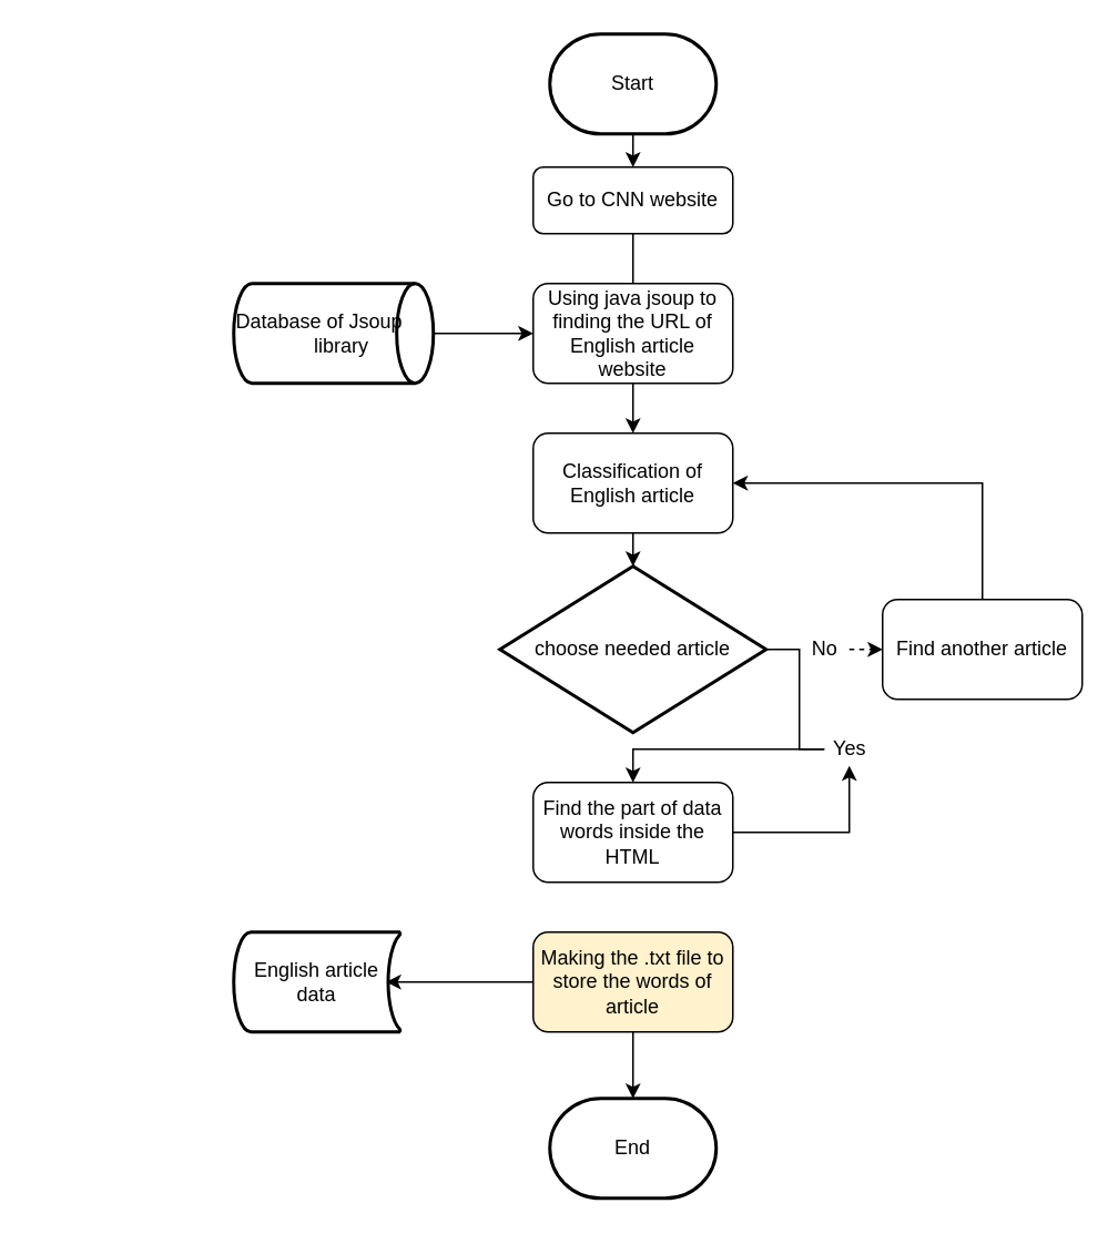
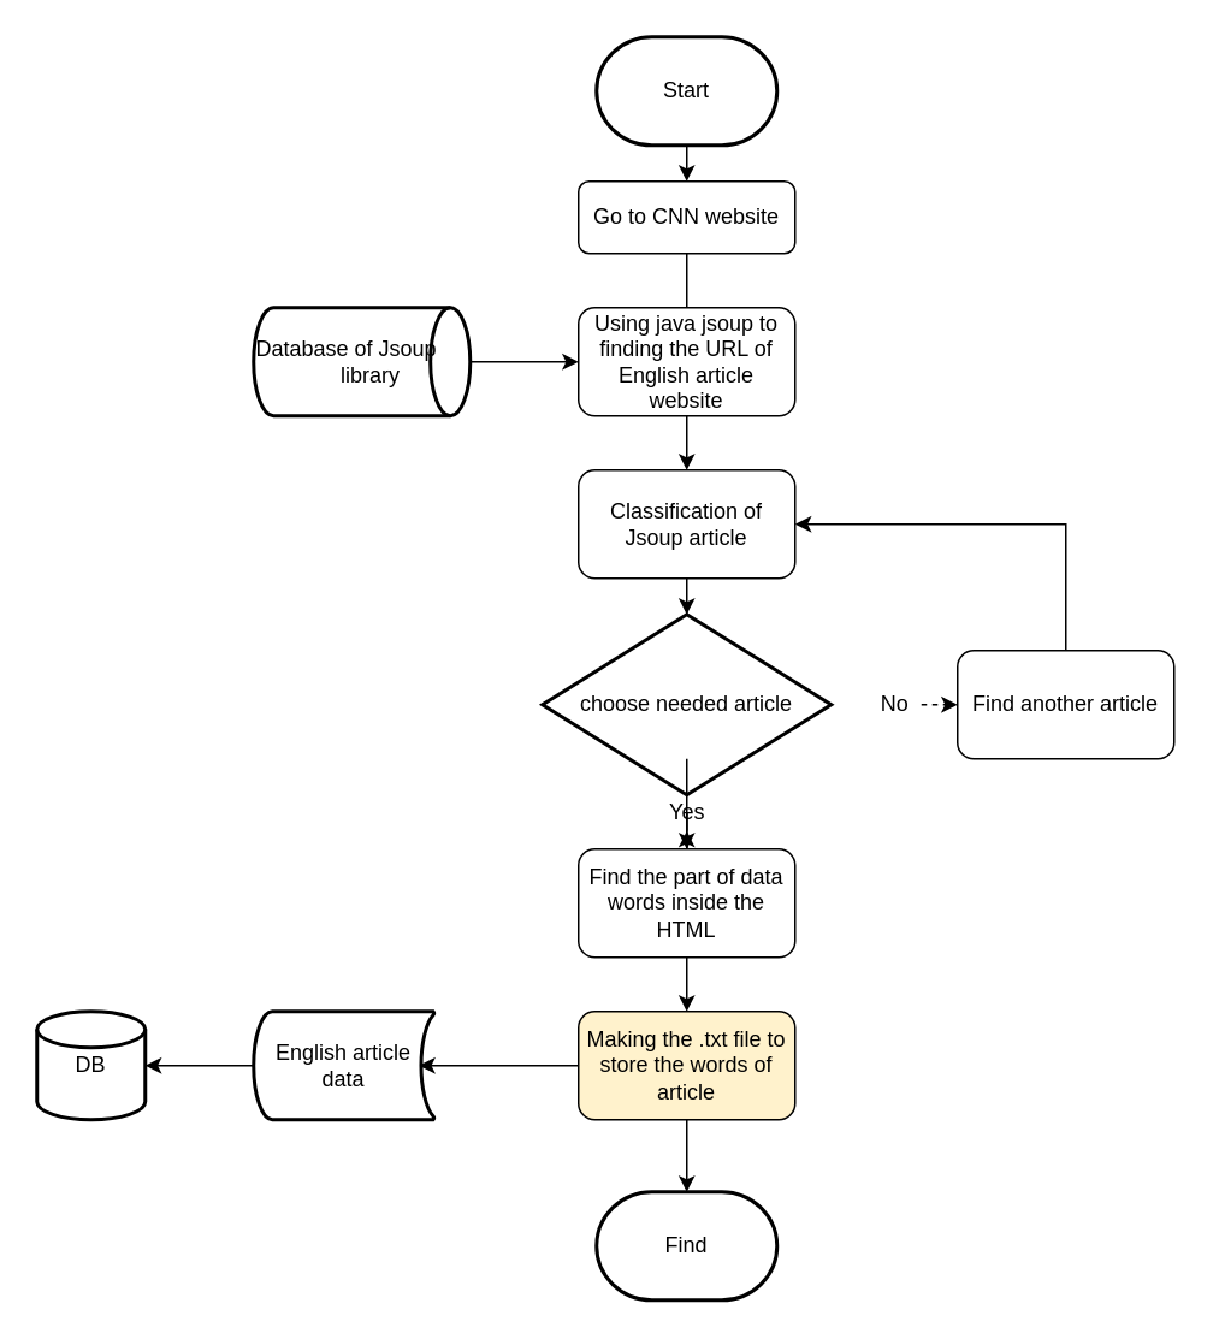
  <mxCell id="0" />
  <mxCell id="1" parent="0" />
  <mxCell id="2" value="" style="edgeStyle=orthogonalEdgeStyle;rounded=0;orthogonalLoop=1;jettySize=auto;html=1;entryX=0.5;entryY=0;entryDx=0;entryDy=0;" edge="1" parent="1" target="29"><mxGeometry relative="1" as="geometry"><mxPoint x="380" y="80" as="sourcePoint" /><mxPoint x="380" y="110" as="targetPoint" /></mxGeometry></mxCell>
  <mxCell id="3" style="edgeStyle=orthogonalEdgeStyle;rounded=0;orthogonalLoop=1;jettySize=auto;html=1;exitX=0.5;exitY=1;exitDx=0;exitDy=0;" edge="1" parent="1" source="29"><mxGeometry relative="1" as="geometry"><mxPoint x="380" y="180" as="targetPoint" /><mxPoint x="380" y="170" as="sourcePoint" /></mxGeometry></mxCell>
  <mxCell id="4" style="edgeStyle=orthogonalEdgeStyle;rounded=0;orthogonalLoop=1;jettySize=auto;html=1;entryX=0;entryY=0.5;entryDx=0;entryDy=0;" edge="1" parent="1" source="5" target="7"><mxGeometry relative="1" as="geometry"><mxPoint x="320" y="140" as="targetPoint" /><Array as="points"><mxPoint x="320" y="200" /><mxPoint x="320" y="200" /></Array></mxGeometry></mxCell>
  <mxCell id="5" value="&lt;span&gt;Database of Jsoup&amp;nbsp; &amp;nbsp; &amp;nbsp; &amp;nbsp; &amp;nbsp;library&lt;/span&gt;" style="strokeWidth=2;html=1;shape=mxgraph.flowchart.direct_data;whiteSpace=wrap;" vertex="1" parent="1"><mxGeometry x="140" y="170" width="120" height="60" as="geometry" /></mxCell>
  <mxCell id="6" style="edgeStyle=orthogonalEdgeStyle;rounded=0;orthogonalLoop=1;jettySize=auto;html=1;exitX=0.5;exitY=1;exitDx=0;exitDy=0;entryX=0.5;entryY=0;entryDx=0;entryDy=0;" edge="1" parent="1" source="7" target="9"><mxGeometry relative="1" as="geometry" /></mxCell>
  <mxCell id="7" value="&lt;span&gt;Using java jsoup to finding the URL of English article website&lt;/span&gt;" style="rounded=1;whiteSpace=wrap;html=1;" vertex="1" parent="1"><mxGeometry x="320" y="170" width="120" height="60" as="geometry" /></mxCell>
  <mxCell id="8" style="edgeStyle=orthogonalEdgeStyle;rounded=0;orthogonalLoop=1;jettySize=auto;html=1;entryX=0.5;entryY=0;entryDx=0;entryDy=0;entryPerimeter=0;" edge="1" parent="1" source="9" target="12"><mxGeometry relative="1" as="geometry" /></mxCell>
- <mxCell id="9" value="&lt;span&gt;Classification of English&amp;nbsp;article&lt;/span&gt;" style="rounded=1;whiteSpace=wrap;html=1;" vertex="1" parent="1"><mxGeometry x="320" y="260" width="120" height="60" as="geometry" /></mxCell>
+ <mxCell id="9" value="&lt;span&gt;Classification of Jsoup&amp;nbsp;article&lt;/span&gt;" style="rounded=1;whiteSpace=wrap;html=1;" vertex="1" parent="1"><mxGeometry x="320" y="260" width="120" height="60" as="geometry" /></mxCell>
  <mxCell id="10" style="edgeStyle=orthogonalEdgeStyle;rounded=0;orthogonalLoop=1;jettySize=auto;html=1;fontStyle=0;startArrow=none;dashed=1;" edge="1" parent="1" source="15" target="14"><mxGeometry relative="1" as="geometry"><Array as="points"><mxPoint x="490" y="390" /></Array></mxGeometry></mxCell>
  <mxCell id="11" value="" style="edgeStyle=orthogonalEdgeStyle;rounded=0;orthogonalLoop=1;jettySize=auto;html=1;startArrow=none;" edge="1" parent="1" source="19" target="18"><mxGeometry relative="1" as="geometry" /></mxCell>
  <mxCell id="12" value="&lt;span&gt;choose needed article&lt;/span&gt;" style="strokeWidth=2;html=1;shape=mxgraph.flowchart.decision;whiteSpace=wrap;" vertex="1" parent="1"><mxGeometry x="300" y="340" width="160" height="100" as="geometry" /></mxCell>
  <mxCell id="13" style="edgeStyle=orthogonalEdgeStyle;rounded=0;orthogonalLoop=1;jettySize=auto;html=1;entryX=1;entryY=0.5;entryDx=0;entryDy=0;" edge="1" parent="1" source="14" target="9"><mxGeometry relative="1" as="geometry"><Array as="points"><mxPoint x="590" y="290" /></Array></mxGeometry></mxCell>
  <mxCell id="14" value="&lt;span&gt;Find another article&lt;/span&gt;" style="rounded=1;whiteSpace=wrap;html=1;" vertex="1" parent="1"><mxGeometry x="530" y="360" width="120" height="60" as="geometry" /></mxCell>
  <mxCell id="15" value="No" style="text;html=1;align=center;verticalAlign=middle;resizable=0;points=[];autosize=1;strokeColor=none;" vertex="1" parent="1"><mxGeometry x="480" y="380" width="30" height="20" as="geometry" /></mxCell>
+ <mxCell id="16" value="" style="edgeStyle=orthogonalEdgeStyle;rounded=0;orthogonalLoop=1;jettySize=auto;html=1;" edge="1" parent="1" source="18" target="23"><mxGeometry relative="1" as="geometry" /></mxCell>
  <mxCell id="17" value="" style="edgeStyle=orthogonalEdgeStyle;rounded=0;orthogonalLoop=1;jettySize=auto;html=1;" edge="1" parent="1" source="18" target="19"><mxGeometry relative="1" as="geometry" /></mxCell>
  <mxCell id="18" value="&lt;span&gt;Find the part of data words inside the HTML&lt;/span&gt;" style="rounded=1;whiteSpace=wrap;html=1;" vertex="1" parent="1"><mxGeometry x="320" y="470" width="120" height="60" as="geometry" /></mxCell>
- <mxCell id="19" value="Yes" style="text;html=1;align=center;verticalAlign=middle;resizable=0;points=[];autosize=1;strokeColor=none;" vertex="1" parent="1"><mxGeometry x="495" y="440" width="30" height="20" as="geometry" /></mxCell>
+ <mxCell id="19" value="Yes" style="text;html=1;align=center;verticalAlign=middle;resizable=0;points=[];autosize=1;strokeColor=none;" vertex="1" parent="1"><mxGeometry x="365" y="440" width="30" height="20" as="geometry" /></mxCell>
  <mxCell id="20" value="" style="edgeStyle=orthogonalEdgeStyle;rounded=0;orthogonalLoop=1;jettySize=auto;html=1;endArrow=none;" edge="1" parent="1" source="12" target="19"><mxGeometry relative="1" as="geometry"><mxPoint x="380" y="410" as="sourcePoint" /><mxPoint x="380" y="450" as="targetPoint" /></mxGeometry></mxCell>
  <mxCell id="21" value="" style="edgeStyle=orthogonalEdgeStyle;rounded=0;orthogonalLoop=1;jettySize=auto;html=1;" edge="1" parent="1" source="23"><mxGeometry relative="1" as="geometry"><mxPoint x="231.6" y="590" as="targetPoint" /></mxGeometry></mxCell>
  <mxCell id="22" value="" style="edgeStyle=orthogonalEdgeStyle;rounded=0;orthogonalLoop=1;jettySize=auto;html=1;" edge="1" parent="1" source="23"><mxGeometry relative="1" as="geometry"><mxPoint x="380" y="660" as="targetPoint" /></mxGeometry></mxCell>
  <mxCell id="23" value="&lt;span&gt;Making the .txt file to store the words of article&lt;/span&gt;" style="rounded=1;whiteSpace=wrap;html=1;fillColor=#fff2cc;" vertex="1" parent="1"><mxGeometry x="320" y="560" width="120" height="60" as="geometry" /></mxCell>
+ <mxCell id="24" value="" style="edgeStyle=orthogonalEdgeStyle;rounded=0;orthogonalLoop=1;jettySize=auto;html=1;" edge="1" parent="1" source="25" target="26"><mxGeometry relative="1" as="geometry" /></mxCell>
  <mxCell id="25" value="&lt;span&gt;English article data&lt;/span&gt;" style="strokeWidth=2;html=1;shape=mxgraph.flowchart.stored_data;whiteSpace=wrap;" vertex="1" parent="1"><mxGeometry x="140" y="560" width="100" height="60" as="geometry" /></mxCell>
- <mxCell id="27" value="&lt;span&gt;End&lt;/span&gt;" style="strokeWidth=2;html=1;shape=mxgraph.flowchart.terminator;whiteSpace=wrap;" vertex="1" parent="1"><mxGeometry x="330" y="660" width="100" height="60" as="geometry" /></mxCell>
+ <mxCell id="26" value="DB" style="strokeWidth=2;html=1;shape=mxgraph.flowchart.database;whiteSpace=wrap;" vertex="1" parent="1"><mxGeometry x="20" y="560" width="60" height="60" as="geometry" /></mxCell>
+ <mxCell id="27" value="&lt;span&gt;Find&lt;/span&gt;" style="strokeWidth=2;html=1;shape=mxgraph.flowchart.terminator;whiteSpace=wrap;" vertex="1" parent="1"><mxGeometry x="330" y="660" width="100" height="60" as="geometry" /></mxCell>
  <mxCell id="28" value="Start" style="strokeWidth=2;html=1;shape=mxgraph.flowchart.terminator;whiteSpace=wrap;" vertex="1" parent="1"><mxGeometry x="330" width="100" height="60" as="geometry" y="20" /></mxCell>
  <mxCell id="29" value="Go to CNN website" style="rounded=1;whiteSpace=wrap;html=1;" vertex="1" parent="1"><mxGeometry x="320" y="100" width="120" height="40" as="geometry" /></mxCell>
